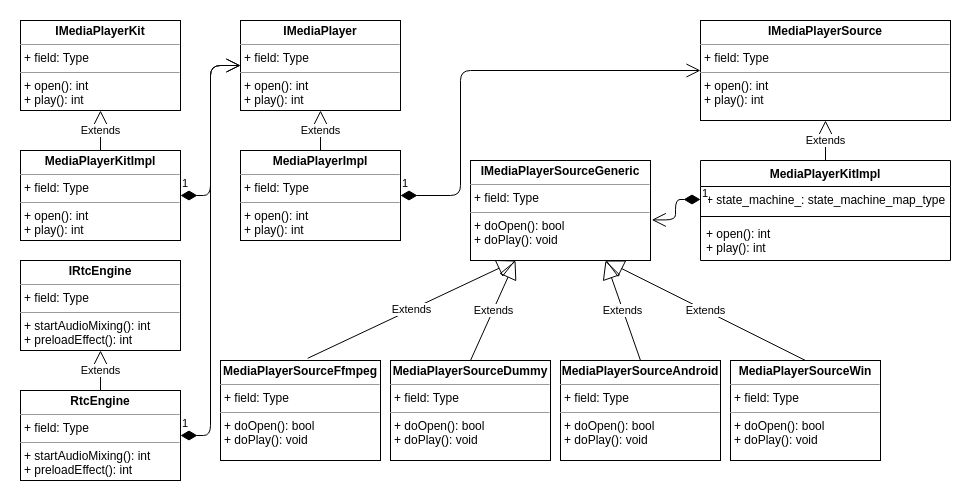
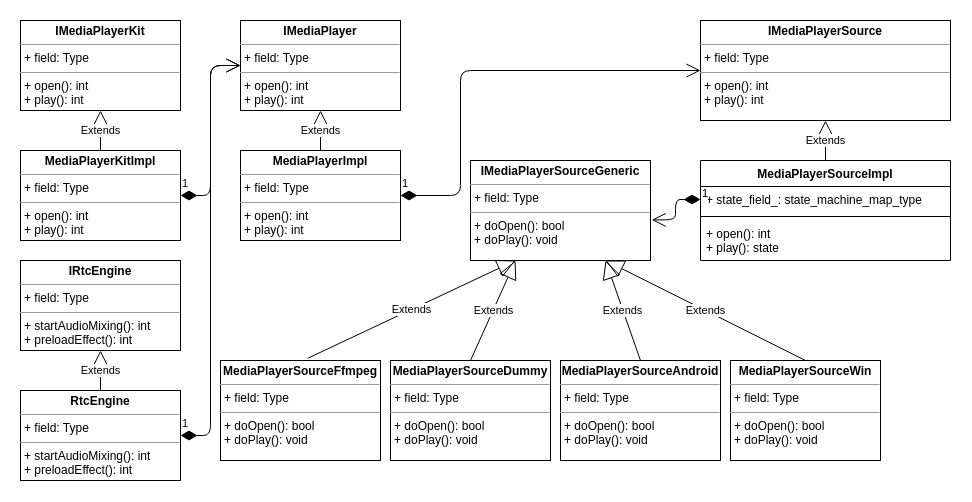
  <mxCell id="0" />
  <mxCell id="1" parent="0" />
  <mxCell id="2" value="&lt;p style=&quot;margin: 0px ; margin-top: 4px ; text-align: center&quot;&gt;&lt;b&gt;IMediaPlayerSource&lt;/b&gt;&lt;br&gt;&lt;/p&gt;&lt;hr size=&quot;1&quot;&gt;&lt;p style=&quot;margin: 0px ; margin-left: 4px&quot;&gt;+ field: Type&lt;/p&gt;&lt;hr size=&quot;1&quot;&gt;&lt;p style=&quot;margin: 0px ; margin-left: 4px&quot;&gt;+ open(): int&lt;/p&gt;&lt;p style=&quot;margin: 0px ; margin-left: 4px&quot;&gt;+ play(): int&lt;br&gt;&lt;/p&gt;&lt;p style=&quot;margin: 0px ; margin-left: 4px&quot;&gt;&lt;br&gt;&lt;/p&gt;" style="verticalAlign=top;align=left;overflow=fill;fontSize=12;fontFamily=Helvetica;html=1;" vertex="1" parent="1"><mxGeometry x="700" y="20" width="250" height="100" as="geometry" /></mxCell>
- <mxCell id="3" value="MediaPlayerKitImpl" style="swimlane;fontStyle=1;align=center;verticalAlign=top;childLayout=stackLayout;horizontal=1;startSize=26;horizontalStack=0;resizeParent=1;resizeParentMax=0;resizeLast=0;collapsible=1;marginBottom=0;" vertex="1" parent="1"><mxGeometry x="700" y="160" width="250" height="100" as="geometry" /></mxCell>
- <mxCell id="4" value="+ state_machine_: state_machine_map_type" style="text;strokeColor=none;fillColor=none;align=left;verticalAlign=top;spacingLeft=4;spacingRight=4;overflow=hidden;rotatable=0;points=[[0,0.5],[1,0.5]];portConstraint=eastwest;" vertex="1" parent="3"><mxGeometry y="26" width="250" height="26" as="geometry" /></mxCell>
+ <mxCell id="3" value="MediaPlayerSourceImpl" style="swimlane;fontStyle=1;align=center;verticalAlign=top;childLayout=stackLayout;horizontal=1;startSize=26;horizontalStack=0;resizeParent=1;resizeParentMax=0;resizeLast=0;collapsible=1;marginBottom=0;" vertex="1" parent="1"><mxGeometry x="700" y="160" width="250" height="100" as="geometry" /></mxCell>
+ <mxCell id="4" value="+ state_field_: state_machine_map_type" style="text;strokeColor=none;fillColor=none;align=left;verticalAlign=top;spacingLeft=4;spacingRight=4;overflow=hidden;rotatable=0;points=[[0,0.5],[1,0.5]];portConstraint=eastwest;" vertex="1" parent="3"><mxGeometry y="26" width="250" height="26" as="geometry" /></mxCell>
  <mxCell id="5" value="" style="line;strokeWidth=1;fillColor=none;align=left;verticalAlign=middle;spacingTop=-1;spacingLeft=3;spacingRight=3;rotatable=0;labelPosition=right;points=[];portConstraint=eastwest;" vertex="1" parent="3"><mxGeometry y="52" width="250" height="8" as="geometry" /></mxCell>
- <mxCell id="6" value="+ open(): int&#10;+ play(): int" style="text;strokeColor=none;fillColor=none;align=left;verticalAlign=top;spacingLeft=4;spacingRight=4;overflow=hidden;rotatable=0;points=[[0,0.5],[1,0.5]];portConstraint=eastwest;" vertex="1" parent="3"><mxGeometry y="60" width="250" height="40" as="geometry" /></mxCell>
+ <mxCell id="6" value="+ open(): int&#10;+ play(): state" style="text;strokeColor=none;fillColor=none;align=left;verticalAlign=top;spacingLeft=4;spacingRight=4;overflow=hidden;rotatable=0;points=[[0,0.5],[1,0.5]];portConstraint=eastwest;" vertex="1" parent="3"><mxGeometry y="60" width="250" height="40" as="geometry" /></mxCell>
  <mxCell id="7" value="Extends" style="endArrow=block;endSize=16;endFill=0;html=1;exitX=0.5;exitY=0;exitDx=0;exitDy=0;" edge="1" parent="1" source="3" target="2"><mxGeometry width="160" relative="1" as="geometry"><mxPoint x="830" y="150" as="sourcePoint" /><mxPoint x="990" y="150" as="targetPoint" /></mxGeometry></mxCell>
  <mxCell id="8" value="&lt;p style=&quot;margin: 0px ; margin-top: 4px ; text-align: center&quot;&gt;&lt;b&gt;IMediaPlayerSourceGeneric&lt;/b&gt;&lt;br&gt;&lt;/p&gt;&lt;hr size=&quot;1&quot;&gt;&lt;p style=&quot;margin: 0px ; margin-left: 4px&quot;&gt;+ field: Type&lt;/p&gt;&lt;hr size=&quot;1&quot;&gt;&lt;p style=&quot;margin: 0px ; margin-left: 4px&quot;&gt;+ doOpen(): bool&lt;/p&gt;&lt;p style=&quot;margin: 0px ; margin-left: 4px&quot;&gt;+ doPlay(): void&lt;br&gt;&lt;/p&gt;&lt;p style=&quot;margin: 0px ; margin-left: 4px&quot;&gt;&lt;br&gt;&lt;/p&gt;" style="verticalAlign=top;align=left;overflow=fill;fontSize=12;fontFamily=Helvetica;html=1;" vertex="1" parent="1"><mxGeometry x="470" y="160" width="180" height="100" as="geometry" /></mxCell>
  <mxCell id="9" value="&lt;p style=&quot;margin: 0px ; margin-top: 4px ; text-align: center&quot;&gt;&lt;b&gt;MediaPlayerSourceAndroid&lt;/b&gt;&lt;br&gt;&lt;/p&gt;&lt;hr size=&quot;1&quot;&gt;&lt;p style=&quot;margin: 0px ; margin-left: 4px&quot;&gt;+ field: Type&lt;/p&gt;&lt;hr size=&quot;1&quot;&gt;&lt;p style=&quot;margin: 0px ; margin-left: 4px&quot;&gt;+ doOpen(): bool&lt;/p&gt;&lt;p style=&quot;margin: 0px ; margin-left: 4px&quot;&gt;+ doPlay(): void&lt;br&gt;&lt;/p&gt;&lt;p style=&quot;margin: 0px ; margin-left: 4px&quot;&gt;&lt;br&gt;&lt;/p&gt;" style="verticalAlign=top;align=left;overflow=fill;fontSize=12;fontFamily=Helvetica;html=1;" vertex="1" parent="1"><mxGeometry x="560" y="360" width="160" height="100" as="geometry" /></mxCell>
  <mxCell id="10" value="&lt;p style=&quot;margin: 0px ; margin-top: 4px ; text-align: center&quot;&gt;&lt;b&gt;MediaPlayerSourceFfmpeg&lt;/b&gt;&lt;br&gt;&lt;/p&gt;&lt;hr size=&quot;1&quot;&gt;&lt;p style=&quot;margin: 0px ; margin-left: 4px&quot;&gt;+ field: Type&lt;/p&gt;&lt;hr size=&quot;1&quot;&gt;&lt;p style=&quot;margin: 0px ; margin-left: 4px&quot;&gt;+ doOpen(): bool&lt;/p&gt;&lt;p style=&quot;margin: 0px ; margin-left: 4px&quot;&gt;+ doPlay(): void&lt;br&gt;&lt;/p&gt;&lt;p style=&quot;margin: 0px ; margin-left: 4px&quot;&gt;&lt;br&gt;&lt;/p&gt;" style="verticalAlign=top;align=left;overflow=fill;fontSize=12;fontFamily=Helvetica;html=1;" vertex="1" parent="1"><mxGeometry x="220" y="360" width="160" height="100" as="geometry" /></mxCell>
  <mxCell id="11" value="&lt;p style=&quot;margin: 0px ; margin-top: 4px ; text-align: center&quot;&gt;&lt;b&gt;MediaPlayerSourceDummy&lt;/b&gt;&lt;br&gt;&lt;/p&gt;&lt;hr size=&quot;1&quot;&gt;&lt;p style=&quot;margin: 0px ; margin-left: 4px&quot;&gt;+ field: Type&lt;/p&gt;&lt;hr size=&quot;1&quot;&gt;&lt;p style=&quot;margin: 0px ; margin-left: 4px&quot;&gt;+ doOpen(): bool&lt;/p&gt;&lt;p style=&quot;margin: 0px ; margin-left: 4px&quot;&gt;+ doPlay(): void&lt;br&gt;&lt;/p&gt;&lt;p style=&quot;margin: 0px ; margin-left: 4px&quot;&gt;&lt;br&gt;&lt;/p&gt;" style="verticalAlign=top;align=left;overflow=fill;fontSize=12;fontFamily=Helvetica;html=1;" vertex="1" parent="1"><mxGeometry x="390" y="360" width="160" height="100" as="geometry" /></mxCell>
  <mxCell id="12" value="&lt;p style=&quot;margin: 0px ; margin-top: 4px ; text-align: center&quot;&gt;&lt;b&gt;MediaPlayerSourceWin&lt;/b&gt;&lt;br&gt;&lt;/p&gt;&lt;hr size=&quot;1&quot;&gt;&lt;p style=&quot;margin: 0px ; margin-left: 4px&quot;&gt;+ field: Type&lt;/p&gt;&lt;hr size=&quot;1&quot;&gt;&lt;p style=&quot;margin: 0px ; margin-left: 4px&quot;&gt;+ doOpen(): bool&lt;/p&gt;&lt;p style=&quot;margin: 0px ; margin-left: 4px&quot;&gt;+ doPlay(): void&lt;br&gt;&lt;/p&gt;&lt;p style=&quot;margin: 0px ; margin-left: 4px&quot;&gt;&lt;br&gt;&lt;/p&gt;" style="verticalAlign=top;align=left;overflow=fill;fontSize=12;fontFamily=Helvetica;html=1;" vertex="1" parent="1"><mxGeometry x="730" y="360" width="150" height="100" as="geometry" /></mxCell>
  <mxCell id="13" value="Extends" style="endArrow=block;endSize=16;endFill=0;html=1;exitX=0.545;exitY=-0.022;exitDx=0;exitDy=0;exitPerimeter=0;entryX=0.25;entryY=1;entryDx=0;entryDy=0;" edge="1" parent="1" source="10" target="8"><mxGeometry width="160" relative="1" as="geometry"><mxPoint x="330" y="300" as="sourcePoint" /><mxPoint x="530" y="210" as="targetPoint" /></mxGeometry></mxCell>
  <mxCell id="14" value="Extends" style="endArrow=block;endSize=16;endFill=0;html=1;exitX=0.5;exitY=0;exitDx=0;exitDy=0;entryX=0.25;entryY=1;entryDx=0;entryDy=0;" edge="1" parent="1" source="11" target="8"><mxGeometry width="160" relative="1" as="geometry"><mxPoint x="317.2" y="367.8" as="sourcePoint" /><mxPoint x="470" y="200" as="targetPoint" /></mxGeometry></mxCell>
  <mxCell id="15" value="Extends" style="endArrow=block;endSize=16;endFill=0;html=1;exitX=0.5;exitY=0;exitDx=0;exitDy=0;entryX=0.75;entryY=1;entryDx=0;entryDy=0;" edge="1" parent="1" source="9" target="8"><mxGeometry width="160" relative="1" as="geometry"><mxPoint x="480" y="370" as="sourcePoint" /><mxPoint x="470" y="200" as="targetPoint" /></mxGeometry></mxCell>
  <mxCell id="16" value="Extends" style="endArrow=block;endSize=16;endFill=0;html=1;exitX=0.5;exitY=0;exitDx=0;exitDy=0;entryX=0.75;entryY=1;entryDx=0;entryDy=0;" edge="1" parent="1" source="12" target="8"><mxGeometry width="160" relative="1" as="geometry"><mxPoint x="650" y="370" as="sourcePoint" /><mxPoint x="580" y="220" as="targetPoint" /></mxGeometry></mxCell>
  <mxCell id="17" value="1" style="endArrow=open;html=1;endSize=12;startArrow=diamondThin;startSize=14;startFill=1;edgeStyle=orthogonalEdgeStyle;align=left;verticalAlign=bottom;exitX=0;exitY=0.5;exitDx=0;exitDy=0;entryX=1.007;entryY=0.594;entryDx=0;entryDy=0;entryPerimeter=0;" edge="1" parent="1" source="4" target="8"><mxGeometry x="-1" y="3" relative="1" as="geometry"><mxPoint x="450" y="290" as="sourcePoint" /><mxPoint x="610" y="290" as="targetPoint" /></mxGeometry></mxCell>
  <mxCell id="18" value="&lt;p style=&quot;margin: 0px ; margin-top: 4px ; text-align: center&quot;&gt;&lt;b&gt;IMediaPlayer&lt;/b&gt;&lt;br&gt;&lt;/p&gt;&lt;hr size=&quot;1&quot;&gt;&lt;p style=&quot;margin: 0px ; margin-left: 4px&quot;&gt;+ field: Type&lt;/p&gt;&lt;hr size=&quot;1&quot;&gt;&lt;p style=&quot;margin: 0px ; margin-left: 4px&quot;&gt;+ open(): int&lt;/p&gt;&lt;p style=&quot;margin: 0px ; margin-left: 4px&quot;&gt;+ play(): int&lt;br&gt;&lt;/p&gt;&lt;p style=&quot;margin: 0px ; margin-left: 4px&quot;&gt;&lt;br&gt;&lt;/p&gt;" style="verticalAlign=top;align=left;overflow=fill;fontSize=12;fontFamily=Helvetica;html=1;" vertex="1" parent="1"><mxGeometry x="240" y="20" width="160" height="90" as="geometry" /></mxCell>
  <mxCell id="19" value="&lt;p style=&quot;margin: 0px ; margin-top: 4px ; text-align: center&quot;&gt;&lt;b&gt;MediaPlayerImpl&lt;/b&gt;&lt;br&gt;&lt;/p&gt;&lt;hr size=&quot;1&quot;&gt;&lt;p style=&quot;margin: 0px ; margin-left: 4px&quot;&gt;+ field: Type&lt;/p&gt;&lt;hr size=&quot;1&quot;&gt;&lt;p style=&quot;margin: 0px ; margin-left: 4px&quot;&gt;+ open(): int&lt;/p&gt;&lt;p style=&quot;margin: 0px ; margin-left: 4px&quot;&gt;+ play(): int&lt;br&gt;&lt;/p&gt;&lt;p style=&quot;margin: 0px ; margin-left: 4px&quot;&gt;&lt;br&gt;&lt;/p&gt;" style="verticalAlign=top;align=left;overflow=fill;fontSize=12;fontFamily=Helvetica;html=1;" vertex="1" parent="1"><mxGeometry x="240" y="150" width="160" height="90" as="geometry" /></mxCell>
  <mxCell id="20" value="Extends" style="endArrow=block;endSize=16;endFill=0;html=1;entryX=0.5;entryY=1;entryDx=0;entryDy=0;" edge="1" parent="1" source="19" target="18"><mxGeometry width="160" relative="1" as="geometry"><mxPoint x="192.2" y="287.8" as="sourcePoint" /><mxPoint x="400" y="190" as="targetPoint" /></mxGeometry></mxCell>
  <mxCell id="21" value="1" style="endArrow=open;html=1;endSize=12;startArrow=diamondThin;startSize=14;startFill=1;edgeStyle=orthogonalEdgeStyle;align=left;verticalAlign=bottom;exitX=1;exitY=0.5;exitDx=0;exitDy=0;entryX=0;entryY=0.5;entryDx=0;entryDy=0;" edge="1" parent="1" source="19" target="2"><mxGeometry x="-1" y="3" relative="1" as="geometry"><mxPoint x="440" y="100" as="sourcePoint" /><mxPoint x="600" y="100" as="targetPoint" /><Array as="points"><mxPoint x="460" y="195" /><mxPoint x="460" y="70" /></Array></mxGeometry></mxCell>
  <mxCell id="22" value="&lt;p style=&quot;margin: 0px ; margin-top: 4px ; text-align: center&quot;&gt;&lt;b&gt;MediaPlayerKitImpl&lt;/b&gt;&lt;br&gt;&lt;/p&gt;&lt;hr size=&quot;1&quot;&gt;&lt;p style=&quot;margin: 0px ; margin-left: 4px&quot;&gt;+ field: Type&lt;/p&gt;&lt;hr size=&quot;1&quot;&gt;&lt;p style=&quot;margin: 0px ; margin-left: 4px&quot;&gt;+ open(): int&lt;/p&gt;&lt;p style=&quot;margin: 0px ; margin-left: 4px&quot;&gt;+ play(): int&lt;br&gt;&lt;/p&gt;&lt;p style=&quot;margin: 0px ; margin-left: 4px&quot;&gt;&lt;br&gt;&lt;/p&gt;" style="verticalAlign=top;align=left;overflow=fill;fontSize=12;fontFamily=Helvetica;html=1;" vertex="1" parent="1"><mxGeometry x="20" y="150" width="160" height="90" as="geometry" /></mxCell>
  <mxCell id="23" value="&lt;p style=&quot;margin: 0px ; margin-top: 4px ; text-align: center&quot;&gt;&lt;b&gt;IMediaPlayerKit&lt;/b&gt;&lt;br&gt;&lt;/p&gt;&lt;hr size=&quot;1&quot;&gt;&lt;p style=&quot;margin: 0px ; margin-left: 4px&quot;&gt;+ field: Type&lt;/p&gt;&lt;hr size=&quot;1&quot;&gt;&lt;p style=&quot;margin: 0px ; margin-left: 4px&quot;&gt;+ open(): int&lt;/p&gt;&lt;p style=&quot;margin: 0px ; margin-left: 4px&quot;&gt;+ play(): int&lt;br&gt;&lt;/p&gt;&lt;p style=&quot;margin: 0px ; margin-left: 4px&quot;&gt;&lt;br&gt;&lt;/p&gt;" style="verticalAlign=top;align=left;overflow=fill;fontSize=12;fontFamily=Helvetica;html=1;" vertex="1" parent="1"><mxGeometry x="20" y="20" width="160" height="90" as="geometry" /></mxCell>
  <mxCell id="24" value="Extends" style="endArrow=block;endSize=16;endFill=0;html=1;entryX=0.5;entryY=1;entryDx=0;entryDy=0;" edge="1" parent="1" source="22" target="23"><mxGeometry width="160" relative="1" as="geometry"><mxPoint x="-20" y="259" as="sourcePoint" /><mxPoint x="140" y="259" as="targetPoint" /></mxGeometry></mxCell>
  <mxCell id="25" value="1" style="endArrow=open;html=1;endSize=12;startArrow=diamondThin;startSize=14;startFill=1;edgeStyle=orthogonalEdgeStyle;align=left;verticalAlign=bottom;entryX=0;entryY=0.5;entryDx=0;entryDy=0;exitX=1;exitY=0.5;exitDx=0;exitDy=0;" edge="1" parent="1" source="22" target="18"><mxGeometry x="-1" y="3" relative="1" as="geometry"><mxPoint x="130" y="290" as="sourcePoint" /><mxPoint x="290" y="290" as="targetPoint" /></mxGeometry></mxCell>
  <mxCell id="26" value="&lt;p style=&quot;margin: 0px ; margin-top: 4px ; text-align: center&quot;&gt;&lt;b&gt;IRtcEngine&lt;/b&gt;&lt;br&gt;&lt;/p&gt;&lt;hr size=&quot;1&quot;&gt;&lt;p style=&quot;margin: 0px ; margin-left: 4px&quot;&gt;+ field: Type&lt;/p&gt;&lt;hr size=&quot;1&quot;&gt;&lt;p style=&quot;margin: 0px ; margin-left: 4px&quot;&gt;+ startAudioMixing(): int&lt;/p&gt;&lt;p style=&quot;margin: 0px ; margin-left: 4px&quot;&gt;+ preloadEffect(): int&lt;br&gt;&lt;/p&gt;&lt;p style=&quot;margin: 0px ; margin-left: 4px&quot;&gt;&lt;br&gt;&lt;/p&gt;" style="verticalAlign=top;align=left;overflow=fill;fontSize=12;fontFamily=Helvetica;html=1;" vertex="1" parent="1"><mxGeometry x="20" y="260" width="160" height="90" as="geometry" /></mxCell>
  <mxCell id="27" value="&lt;p style=&quot;margin: 0px ; margin-top: 4px ; text-align: center&quot;&gt;&lt;b&gt;RtcEngine&lt;/b&gt;&lt;br&gt;&lt;/p&gt;&lt;hr size=&quot;1&quot;&gt;&lt;p style=&quot;margin: 0px ; margin-left: 4px&quot;&gt;+ field: Type&lt;/p&gt;&lt;hr size=&quot;1&quot;&gt;&lt;p style=&quot;margin: 0px ; margin-left: 4px&quot;&gt;+ startAudioMixing(): int&lt;/p&gt;&lt;p style=&quot;margin: 0px ; margin-left: 4px&quot;&gt;+ preloadEffect(): int&lt;br&gt;&lt;/p&gt;&lt;p style=&quot;margin: 0px ; margin-left: 4px&quot;&gt;&lt;br&gt;&lt;/p&gt;" style="verticalAlign=top;align=left;overflow=fill;fontSize=12;fontFamily=Helvetica;html=1;" vertex="1" parent="1"><mxGeometry x="20" y="390" width="160" height="90" as="geometry" /></mxCell>
  <mxCell id="28" value="Extends" style="endArrow=block;endSize=16;endFill=0;html=1;entryX=0.5;entryY=1;entryDx=0;entryDy=0;exitX=0.5;exitY=0;exitDx=0;exitDy=0;" edge="1" parent="1" source="27" target="26"><mxGeometry width="160" relative="1" as="geometry"><mxPoint x="-10" y="380" as="sourcePoint" /><mxPoint x="150" y="380" as="targetPoint" /></mxGeometry></mxCell>
  <mxCell id="29" value="1" style="endArrow=open;html=1;endSize=12;startArrow=diamondThin;startSize=14;startFill=1;edgeStyle=orthogonalEdgeStyle;align=left;verticalAlign=bottom;exitX=1;exitY=0.5;exitDx=0;exitDy=0;entryX=0;entryY=0.5;entryDx=0;entryDy=0;" edge="1" parent="1" source="27" target="18"><mxGeometry x="-1" y="3" relative="1" as="geometry"><mxPoint x="204" y="440" as="sourcePoint" /><mxPoint x="364" y="440" as="targetPoint" /></mxGeometry></mxCell>
